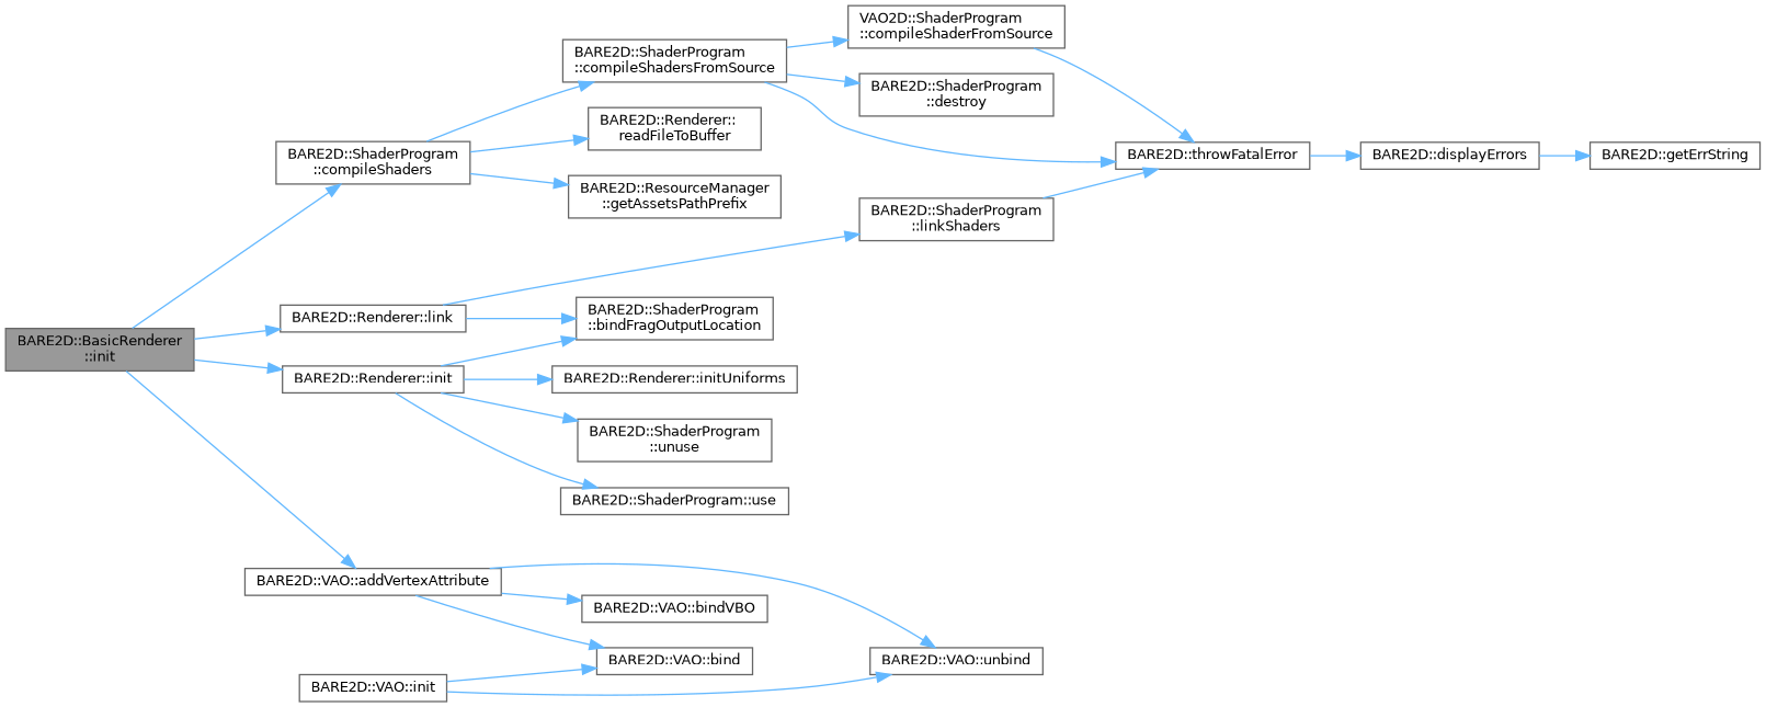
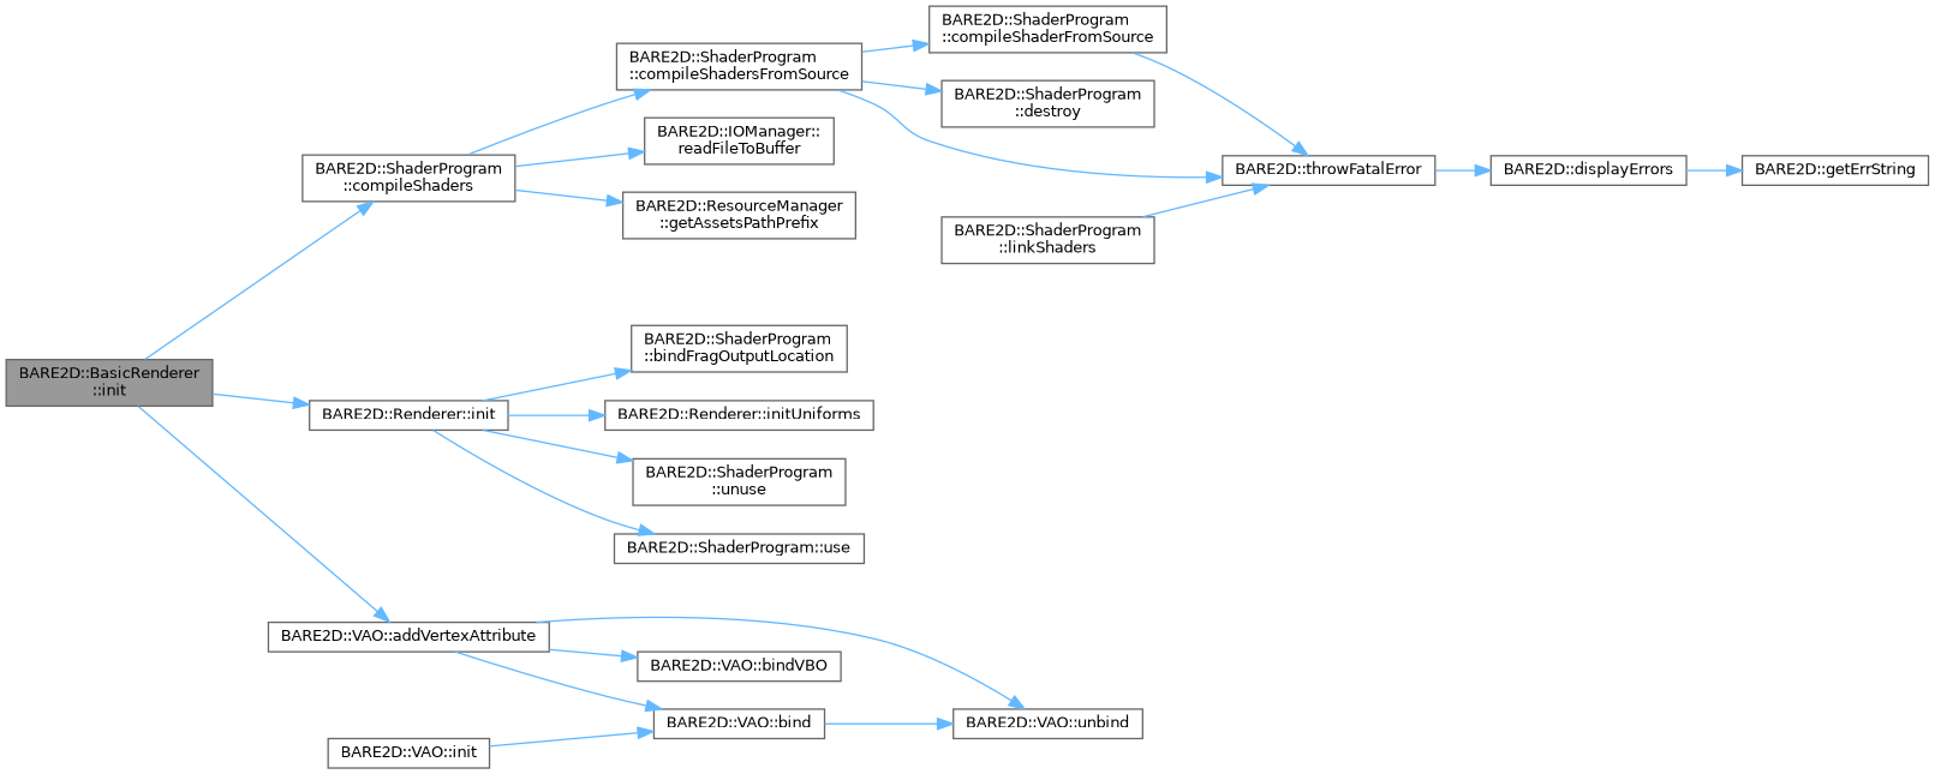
  digraph {
    rankdir=LR
    node [color=grey40 fillcolor=white fontname=Helvetica fontsize=10 shape=box style=filled]
    edge [color=steelblue1 fontname=Helvetica fontsize=10 labelfontname=Helvetica labelfontsize=10 style=solid]
    n1 [color=gray40 fillcolor=grey60 fontcolor=black height=0.2 label="BARE2D::BasicRenderer\l::init" width=0.4]
    n2 [height=0.2 label="BARE2D::VAO::addVertexAttribute" width=0.4]
    n3 [height=0.2 label="BARE2D::ShaderProgram\l::compileShaders" width=0.4]
    n4 [height=0.2 label="BARE2D::Renderer::init" width=0.4]
-   n5 [height=0.2 label="BARE2D::Renderer::link" width=0.4]
    n6 [height=0.2 label="BARE2D::VAO::bind" width=0.4]
    n7 [height=0.2 label="BARE2D::VAO::bindVBO" width=0.4]
    n8 [height=0.2 label="BARE2D::VAO::unbind" width=0.4]
    n9 [height=0.2 label="BARE2D::ShaderProgram\l::compileShadersFromSource" width=0.4]
    n10 [height=0.2 label="BARE2D::ResourceManager\l::getAssetsPathPrefix" width=0.4]
-   n11 [height=0.2 label="BARE2D::Renderer::\lreadFileToBuffer" width=0.4]
+   n11 [height=0.2 label="BARE2D::IOManager::\lreadFileToBuffer" width=0.4]
    n12 [height=0.2 label="BARE2D::Renderer::initUniforms" width=0.4]
    n13 [height=0.2 label="BARE2D::ShaderProgram\l::unuse" width=0.4]
    n14 [height=0.2 label="BARE2D::ShaderProgram::use" width=0.4]
    n15 [height=0.2 label="BARE2D::ShaderProgram\l::bindFragOutputLocation" width=0.4]
    n16 [height=0.2 label="BARE2D::ShaderProgram\l::linkShaders" width=0.4]
-   n17 [height=0.2 label="VAO2D::ShaderProgram\l::compileShaderFromSource" width=0.4]
+   n17 [height=0.2 label="BARE2D::ShaderProgram\l::compileShaderFromSource" width=0.4]
    n18 [height=0.2 label="BARE2D::throwFatalError" width=0.4]
    n19 [height=0.2 label="BARE2D::ShaderProgram\l::destroy" width=0.4]
    n20 [height=0.2 label="BARE2D::displayErrors" width=0.4]
    n21 [height=0.2 label="BARE2D::getErrString" width=0.4]
    n22 [height=0.2 label="BARE2D::VAO::init" width=0.4]
    n1 -> n2
    n1 -> n3
    n1 -> n4
-   n1 -> n5
    n2 -> n6
    n2 -> n7
    n2 -> n8
    n3 -> n9
    n3 -> n10
    n3 -> n11
    n4 -> n12
    n4 -> n13
    n4 -> n14
    n4 -> n15
-   n5 -> n15
-   n5 -> n16
    n9 -> n17
    n9 -> n18
    n9 -> n19
    n16 -> n18
    n17 -> n18
    n18 -> n20
    n20 -> n21
    n22 -> n6
-   n22 -> n8
+   n6 -> n8
  }
